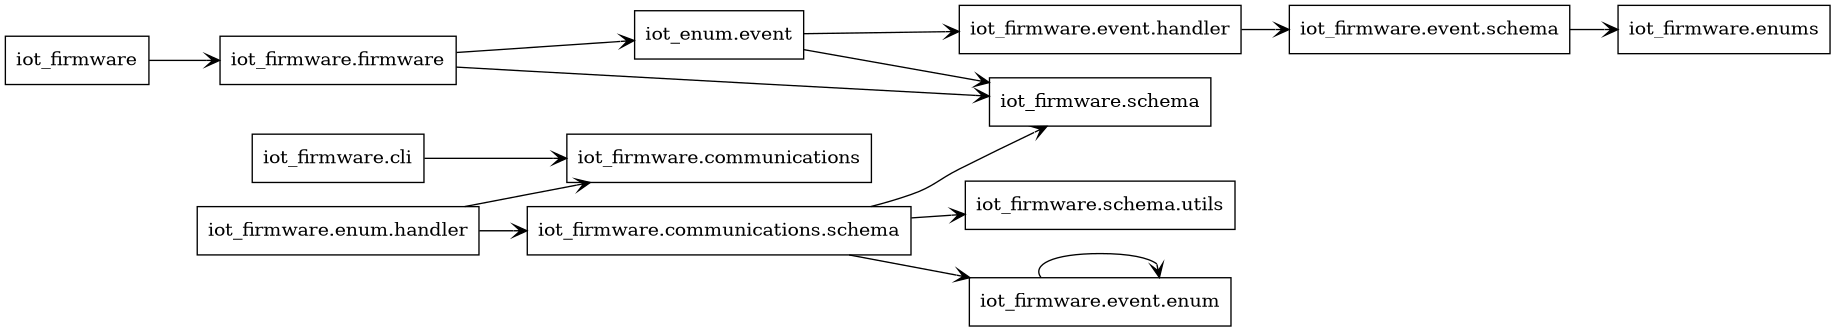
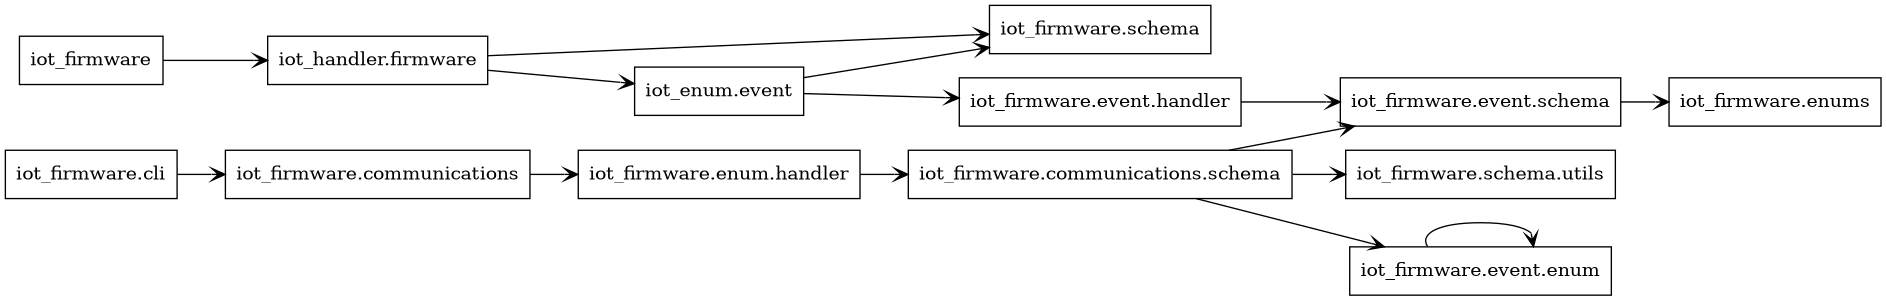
  digraph {
    rankdir=LR
    node [color=black shape=box style=solid]
    edge [arrowhead=open arrowtail=none]
    n1 [label=iot_firmware]
-   n2 [label="iot_firmware.firmware"]
+   n2 [label="iot_handler.firmware"]
    n3 [label="iot_firmware.schema"]
    n4 [label="iot_enum.event"]
    n5 [label="iot_firmware.cli"]
    n6 [label="iot_firmware.communications"]
    n7 [label="iot_firmware.enum.handler"]
    n8 [label="iot_firmware.communications.schema"]
    n9 [label="iot_firmware.schema.utils"]
    n10 [label="iot_firmware.event.enum"]
    n11 [label="iot_firmware.enums"]
    n12 [label="iot_firmware.event.handler"]
    n13 [label="iot_firmware.event.schema"]
    n1 -> n2
    n2 -> n3
    n2 -> n4
    n4 -> n3
    n4 -> n12
    n5 -> n6
-   n7 -> n6
+   n6 -> n7
    n7 -> n8
-   n8 -> n3
+   n8 -> n13
    n8 -> n9
    n8 -> n10
    n10 -> n10
    n12 -> n13
    n13 -> n11
  }
